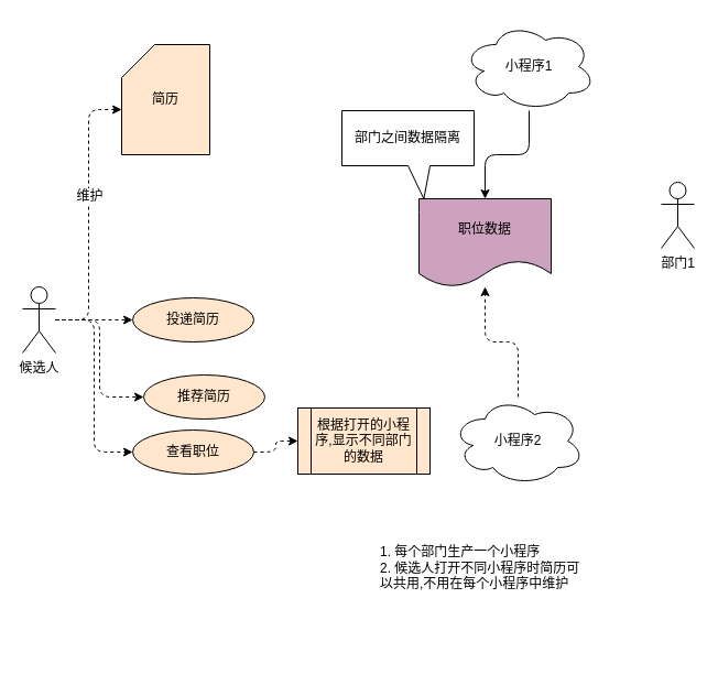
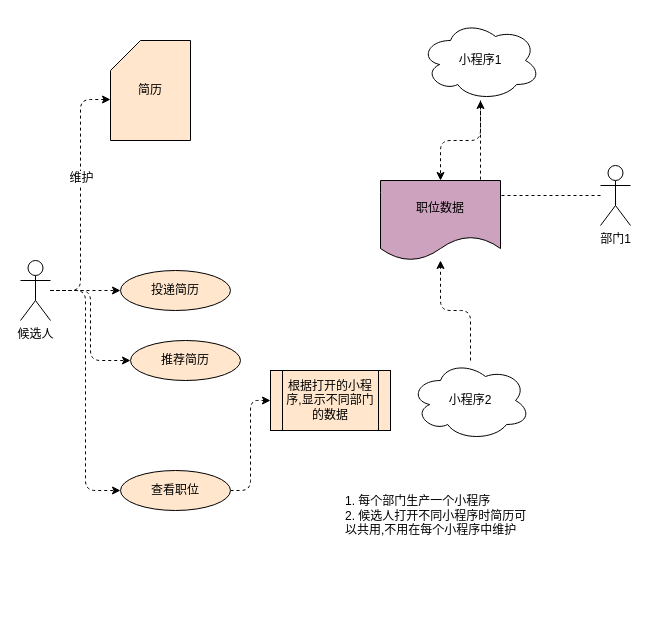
  <mxCell id="0" />
  <mxCell id="1" parent="0" />
  <mxCell id="2" style="edgeStyle=orthogonalEdgeStyle;rounded=1;orthogonalLoop=1;jettySize=auto;html=1;entryX=0;entryY=0.59;entryDx=0;entryDy=0;entryPerimeter=0;dashed=1;" edge="1" parent="1" source="7" target="11"><mxGeometry relative="1" as="geometry" /></mxCell>
  <mxCell id="3" value="维护" style="text;html=1;align=center;verticalAlign=middle;resizable=0;points=[];;labelBackgroundColor=#ffffff;" vertex="1" connectable="0" parent="2"><mxGeometry x="0.141" relative="1" as="geometry"><mxPoint as="offset" /></mxGeometry></mxCell>
  <mxCell id="4" style="edgeStyle=orthogonalEdgeStyle;rounded=1;orthogonalLoop=1;jettySize=auto;html=1;entryX=0;entryY=0.5;entryDx=0;entryDy=0;dashed=1;" edge="1" parent="1" source="7" target="18"><mxGeometry relative="1" as="geometry" /></mxCell>
  <mxCell id="5" style="edgeStyle=orthogonalEdgeStyle;rounded=1;orthogonalLoop=1;jettySize=auto;html=1;entryX=0;entryY=0.5;entryDx=0;entryDy=0;dashed=1;" edge="1" parent="1" source="7" target="19"><mxGeometry relative="1" as="geometry" /></mxCell>
  <mxCell id="6" style="edgeStyle=orthogonalEdgeStyle;rounded=1;orthogonalLoop=1;jettySize=auto;html=1;entryX=0;entryY=0.5;entryDx=0;entryDy=0;dashed=1;" edge="1" parent="1" source="7" target="21"><mxGeometry relative="1" as="geometry" /></mxCell>
  <mxCell id="7" value="候选人" style="shape=umlActor;verticalLabelPosition=bottom;labelBackgroundColor=#ffffff;verticalAlign=top;html=1;" vertex="1" parent="1"><mxGeometry x="20" y="260" width="30" height="60" as="geometry" /></mxCell>
+ <mxCell id="8" style="edgeStyle=orthogonalEdgeStyle;rounded=1;orthogonalLoop=1;jettySize=auto;html=1;dashed=1;" edge="1" parent="1" source="9" target="13"><mxGeometry relative="1" as="geometry" /></mxCell>
  <mxCell id="9" value="部门1" style="shape=umlActor;verticalLabelPosition=bottom;labelBackgroundColor=#ffffff;verticalAlign=top;html=1;" vertex="1" parent="1"><mxGeometry x="600" y="165" width="30" height="60" as="geometry" /></mxCell>
  <mxCell id="10" value="职位数据" style="shape=document;whiteSpace=wrap;html=1;boundedLbl=1;fillColor=#CDA2BE;" vertex="1" parent="1"><mxGeometry x="380" y="180" width="120" height="80" as="geometry" /></mxCell>
  <mxCell id="11" value="简历" style="shape=card;whiteSpace=wrap;html=1;fillColor=#FFE6CC;" vertex="1" parent="1"><mxGeometry x="110" y="40" width="80" height="100" as="geometry" /></mxCell>
- <mxCell id="12" style="edgeStyle=orthogonalEdgeStyle;rounded=1;orthogonalLoop=1;jettySize=auto;html=1;dashed=0;" edge="1" parent="1" source="13" target="10"><mxGeometry relative="1" as="geometry" /></mxCell>
+ <mxCell id="12" style="edgeStyle=orthogonalEdgeStyle;rounded=1;orthogonalLoop=1;jettySize=auto;html=1;dashed=1;" edge="1" parent="1" source="13" target="10"><mxGeometry relative="1" as="geometry" /></mxCell>
  <mxCell id="13" value="小程序1" style="ellipse;shape=cloud;whiteSpace=wrap;html=1;" vertex="1" parent="1"><mxGeometry x="420" y="20" width="120" height="80" as="geometry" /></mxCell>
  <mxCell id="14" style="edgeStyle=orthogonalEdgeStyle;rounded=1;orthogonalLoop=1;jettySize=auto;html=1;dashed=1;" edge="1" parent="1" source="15" target="10"><mxGeometry relative="1" as="geometry" /></mxCell>
  <mxCell id="15" value="小程序2" style="ellipse;shape=cloud;whiteSpace=wrap;html=1;" vertex="1" parent="1"><mxGeometry x="410" y="360" width="120" height="80" as="geometry" /></mxCell>
- <mxCell id="16" value="部门之间数据隔离" style="shape=callout;whiteSpace=wrap;html=1;perimeter=calloutPerimeter;position2=0.62;" vertex="1" parent="1"><mxGeometry x="310" y="100" width="120" height="80" as="geometry" /></mxCell>
  <mxCell id="17" value="&lt;br&gt;1. 每个部门生产一个小程序&lt;br&gt;2. 候选人打开不同小程序时简历可以共用,不用在每个小程序中维护" style="text;html=1;strokeColor=none;fillColor=none;spacing=5;spacingTop=-20;whiteSpace=wrap;overflow=hidden;rounded=0;" vertex="1" parent="1"><mxGeometry x="340" y="490" width="190" height="120" as="geometry" /></mxCell>
  <mxCell id="18" value="投递简历" style="ellipse;whiteSpace=wrap;html=1;fillColor=#FFE6CC;" vertex="1" parent="1"><mxGeometry x="120" y="270" width="110" height="40" as="geometry" /></mxCell>
  <mxCell id="19" value="推荐简历" style="ellipse;whiteSpace=wrap;html=1;fillColor=#FFE6CC;" vertex="1" parent="1"><mxGeometry x="130" y="340" width="110" height="40" as="geometry" /></mxCell>
  <mxCell id="20" style="edgeStyle=orthogonalEdgeStyle;rounded=1;orthogonalLoop=1;jettySize=auto;html=1;dashed=1;entryX=0;entryY=0.5;entryDx=0;entryDy=0;" edge="1" parent="1" source="21" target="22"><mxGeometry relative="1" as="geometry"><mxPoint x="280" y="400" as="targetPoint" /></mxGeometry></mxCell>
- <mxCell id="21" value="查看职位" style="ellipse;whiteSpace=wrap;html=1;fillColor=#FFE6CC;" vertex="1" parent="1"><mxGeometry x="120" y="390" width="110" height="40" as="geometry" /></mxCell>
+ <mxCell id="21" value="查看职位" style="ellipse;whiteSpace=wrap;html=1;fillColor=#FFE6CC;" vertex="1" parent="1"><mxGeometry x="120" y="470" width="110" height="40" as="geometry" /></mxCell>
  <mxCell id="22" value="根据打开的小程序,显示不同部门的数据" style="shape=process;whiteSpace=wrap;html=1;backgroundOutline=1;fillColor=#FFE6CC;" vertex="1" parent="1"><mxGeometry x="270" y="370" width="120" height="60" as="geometry" /></mxCell>
